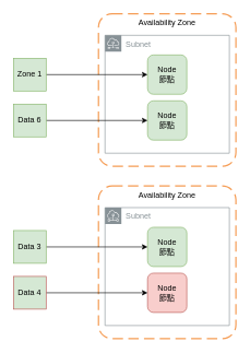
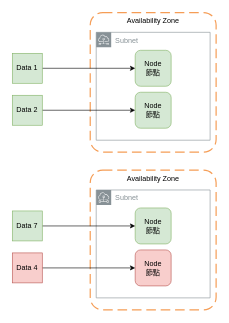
  <mxCell id="0" />
  <mxCell id="1" parent="0" />
  <mxCell id="2" value="Availability Zone" style="rounded=1;arcSize=10;dashed=1;strokeColor=#F59D56;fillColor=none;gradientColor=none;dashPattern=8 4;strokeWidth=2;verticalAlign=top;" parent="1" vertex="1"><mxGeometry x="150" y="20" width="210" height="233" as="geometry" /></mxCell>
  <mxCell id="3" value="Subnet" style="sketch=0;outlineConnect=0;gradientColor=none;html=1;whiteSpace=wrap;fontSize=12;fontStyle=0;shape=mxgraph.aws4.group;grIcon=mxgraph.aws4.group_subnet;strokeColor=#879196;fillColor=none;verticalAlign=top;align=left;spacingLeft=30;fontColor=#879196;dashed=0;" vertex="1" parent="1"><mxGeometry x="160" y="53" width="190" height="180" as="geometry" /></mxCell>
  <mxCell id="4" value="Node&lt;br&gt;節點" style="rounded=1;whiteSpace=wrap;html=1;fillColor=#d5e8d4;strokeColor=#82b366;" parent="1" vertex="1"><mxGeometry x="225" y="83" width="60" height="60" as="geometry" /></mxCell>
  <mxCell id="5" value="Node&lt;br&gt;節點" style="rounded=1;whiteSpace=wrap;html=1;fillColor=#d5e8d4;strokeColor=#82b366;" parent="1" vertex="1"><mxGeometry x="225" y="153" width="60" height="60" as="geometry" /></mxCell>
  <mxCell id="6" value="Availability Zone" style="rounded=1;arcSize=10;dashed=1;strokeColor=#F59D56;fillColor=none;gradientColor=none;dashPattern=8 4;strokeWidth=2;verticalAlign=top;" vertex="1" parent="1"><mxGeometry x="150" y="283" width="210" height="233" as="geometry" /></mxCell>
  <mxCell id="7" value="Subnet" style="sketch=0;outlineConnect=0;gradientColor=none;html=1;whiteSpace=wrap;fontSize=12;fontStyle=0;shape=mxgraph.aws4.group;grIcon=mxgraph.aws4.group_subnet;strokeColor=#879196;fillColor=none;verticalAlign=top;align=left;spacingLeft=30;fontColor=#879196;dashed=0;" vertex="1" parent="1"><mxGeometry x="160" y="316" width="190" height="180" as="geometry" /></mxCell>
  <mxCell id="8" value="Node&lt;br&gt;節點" style="rounded=1;whiteSpace=wrap;html=1;fillColor=#d5e8d4;strokeColor=#82b366;" vertex="1" parent="1"><mxGeometry x="225" y="346" width="60" height="60" as="geometry" /></mxCell>
  <mxCell id="9" value="Node&lt;br&gt;節點" style="rounded=1;whiteSpace=wrap;html=1;fillColor=#f8cecc;strokeColor=#b85450;" vertex="1" parent="1"><mxGeometry x="225" y="416" width="60" height="60" as="geometry" /></mxCell>
  <mxCell id="10" style="edgeStyle=orthogonalEdgeStyle;rounded=0;orthogonalLoop=1;jettySize=auto;html=1;entryX=0;entryY=0.5;entryDx=0;entryDy=0;" edge="1" parent="1" source="11" target="4"><mxGeometry relative="1" as="geometry" /></mxCell>
- <mxCell id="11" value="Zone 1" style="rounded=0;whiteSpace=wrap;html=1;fillColor=#d5e8d4;strokeColor=#82b366;" vertex="1" parent="1"><mxGeometry x="20" y="88" width="50" height="50" as="geometry" /></mxCell>
+ <mxCell id="11" value="Data 1" style="rounded=0;whiteSpace=wrap;html=1;fillColor=#d5e8d4;strokeColor=#82b366;" vertex="1" parent="1"><mxGeometry x="20" y="88" width="50" height="50" as="geometry" /></mxCell>
  <mxCell id="12" style="edgeStyle=orthogonalEdgeStyle;rounded=0;orthogonalLoop=1;jettySize=auto;html=1;" edge="1" parent="1" source="13" target="5"><mxGeometry relative="1" as="geometry" /></mxCell>
- <mxCell id="13" value="Data 6" style="rounded=0;whiteSpace=wrap;html=1;fillColor=#d5e8d4;strokeColor=#82b366;" vertex="1" parent="1"><mxGeometry x="20" y="158" width="50" height="50" as="geometry" /></mxCell>
+ <mxCell id="13" value="Data 2" style="rounded=0;whiteSpace=wrap;html=1;fillColor=#d5e8d4;strokeColor=#82b366;" vertex="1" parent="1"><mxGeometry x="20" y="158" width="50" height="50" as="geometry" /></mxCell>
  <mxCell id="14" style="edgeStyle=orthogonalEdgeStyle;rounded=0;orthogonalLoop=1;jettySize=auto;html=1;entryX=0;entryY=0.5;entryDx=0;entryDy=0;" edge="1" parent="1" source="15" target="8"><mxGeometry relative="1" as="geometry" /></mxCell>
- <mxCell id="15" value="Data 3" style="rounded=0;whiteSpace=wrap;html=1;fillColor=#d5e8d4;strokeColor=#82b366;" vertex="1" parent="1"><mxGeometry x="20" y="351" width="50" height="50" as="geometry" /></mxCell>
+ <mxCell id="15" value="Data 7" style="rounded=0;whiteSpace=wrap;html=1;fillColor=#d5e8d4;strokeColor=#82b366;" vertex="1" parent="1"><mxGeometry x="20" y="351" width="50" height="50" as="geometry" /></mxCell>
  <mxCell id="16" style="edgeStyle=orthogonalEdgeStyle;rounded=0;orthogonalLoop=1;jettySize=auto;html=1;entryX=0;entryY=0.5;entryDx=0;entryDy=0;" edge="1" parent="1" source="17" target="9"><mxGeometry relative="1" as="geometry" /></mxCell>
- <mxCell id="17" value="Data 4" style="rounded=0;whiteSpace=wrap;html=1;fillColor=#d5e8d4;strokeColor=#b85450;" vertex="1" parent="1"><mxGeometry x="20" y="421" width="50" height="50" as="geometry" /></mxCell>
+ <mxCell id="17" value="Data 4" style="rounded=0;whiteSpace=wrap;html=1;fillColor=#f8cecc;strokeColor=#b85450;" vertex="1" parent="1"><mxGeometry x="20" y="421" width="50" height="50" as="geometry" /></mxCell>
